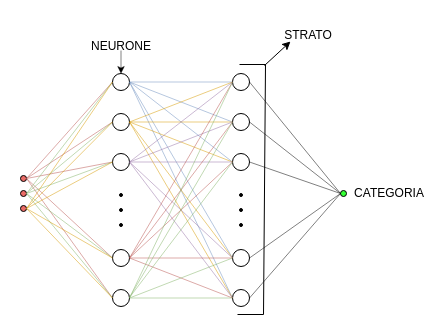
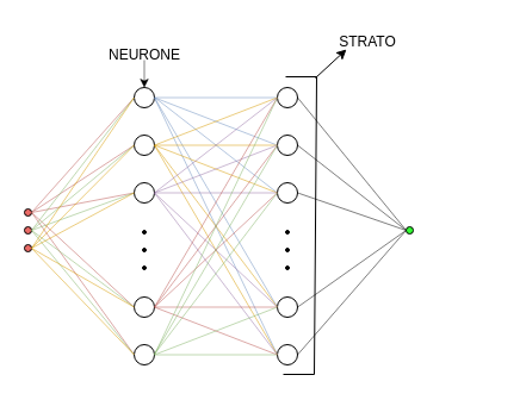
  <mxCell id="0" />
  <mxCell id="1" parent="0" />
  <mxCell id="2" value="" style="ellipse;whiteSpace=wrap;html=1;aspect=fixed;" vertex="1" parent="1"><mxGeometry x="112" y="73" width="17" height="17" as="geometry" /></mxCell>
  <mxCell id="3" value="" style="ellipse;whiteSpace=wrap;html=1;aspect=fixed;" vertex="1" parent="1"><mxGeometry x="112" y="113" width="17" height="17" as="geometry" /></mxCell>
  <mxCell id="4" value="" style="ellipse;whiteSpace=wrap;html=1;aspect=fixed;" vertex="1" parent="1"><mxGeometry x="112" y="153" width="17" height="17" as="geometry" /></mxCell>
  <mxCell id="5" value="" style="ellipse;whiteSpace=wrap;html=1;aspect=fixed;fillColor=#000000;" vertex="1" parent="1"><mxGeometry x="119" y="193" width="3" height="3" as="geometry" /></mxCell>
  <mxCell id="6" value="" style="ellipse;whiteSpace=wrap;html=1;aspect=fixed;" vertex="1" parent="1"><mxGeometry x="112" y="289" width="17" height="17" as="geometry" /></mxCell>
  <mxCell id="7" value="" style="ellipse;whiteSpace=wrap;html=1;aspect=fixed;" vertex="1" parent="1"><mxGeometry x="112" y="249" width="17" height="17" as="geometry" /></mxCell>
  <mxCell id="8" value="" style="ellipse;whiteSpace=wrap;html=1;aspect=fixed;fillColor=#000000;" vertex="1" parent="1"><mxGeometry x="119" y="208" width="3" height="3" as="geometry" /></mxCell>
  <mxCell id="9" value="" style="ellipse;whiteSpace=wrap;html=1;aspect=fixed;fillColor=#000000;" vertex="1" parent="1"><mxGeometry x="119" y="223" width="3" height="3" as="geometry" /></mxCell>
  <mxCell id="10" value="" style="ellipse;whiteSpace=wrap;html=1;aspect=fixed;fillColor=#EA6B66;" vertex="1" parent="1"><mxGeometry x="20" y="175" width="6" height="6" as="geometry" /></mxCell>
  <mxCell id="11" value="" style="ellipse;whiteSpace=wrap;html=1;aspect=fixed;fillColor=#EA6B66;" vertex="1" parent="1"><mxGeometry x="20" y="190" width="6" height="6" as="geometry" /></mxCell>
  <mxCell id="12" value="" style="ellipse;whiteSpace=wrap;html=1;aspect=fixed;fillColor=#EA6B66;" vertex="1" parent="1"><mxGeometry x="20" y="205" width="6" height="6" as="geometry" /></mxCell>
  <mxCell id="13" value="" style="endArrow=none;html=1;rounded=0;exitX=1;exitY=0.5;exitDx=0;exitDy=0;entryX=0;entryY=0.5;entryDx=0;entryDy=0;strokeWidth=0.5;fillColor=#f8cecc;strokeColor=#b85450;" edge="1" parent="1" source="10" target="2"><mxGeometry width="50" height="50" relative="1" as="geometry"><mxPoint x="122" y="211" as="sourcePoint" /><mxPoint x="172" y="161" as="targetPoint" /></mxGeometry></mxCell>
  <mxCell id="14" value="" style="endArrow=none;html=1;rounded=0;entryX=0;entryY=0.5;entryDx=0;entryDy=0;strokeWidth=0.5;fillColor=#f8cecc;strokeColor=#b85450;" edge="1" parent="1" target="3"><mxGeometry width="50" height="50" relative="1" as="geometry"><mxPoint x="26" y="178" as="sourcePoint" /><mxPoint x="122" y="91.5" as="targetPoint" /></mxGeometry></mxCell>
  <mxCell id="15" value="" style="endArrow=none;html=1;rounded=0;entryX=0;entryY=0.5;entryDx=0;entryDy=0;strokeWidth=0.5;fillColor=#f8cecc;strokeColor=#b85450;" edge="1" parent="1" target="4"><mxGeometry width="50" height="50" relative="1" as="geometry"><mxPoint x="26" y="178" as="sourcePoint" /><mxPoint x="132" y="101.5" as="targetPoint" /></mxGeometry></mxCell>
  <mxCell id="16" value="" style="endArrow=none;html=1;rounded=0;exitX=1;exitY=0.5;exitDx=0;exitDy=0;entryX=0;entryY=0.5;entryDx=0;entryDy=0;strokeWidth=0.5;fillColor=#f8cecc;strokeColor=#b85450;" edge="1" parent="1" source="10" target="7"><mxGeometry width="50" height="50" relative="1" as="geometry"><mxPoint x="56" y="208" as="sourcePoint" /><mxPoint x="142" y="111.5" as="targetPoint" /></mxGeometry></mxCell>
  <mxCell id="17" value="" style="endArrow=none;html=1;rounded=0;exitX=1;exitY=0.5;exitDx=0;exitDy=0;entryX=0;entryY=0.5;entryDx=0;entryDy=0;strokeWidth=0.5;fillColor=#f8cecc;strokeColor=#b85450;" edge="1" parent="1" source="10" target="6"><mxGeometry width="50" height="50" relative="1" as="geometry"><mxPoint x="66" y="218" as="sourcePoint" /><mxPoint x="152" y="121.5" as="targetPoint" /></mxGeometry></mxCell>
  <mxCell id="18" value="" style="endArrow=none;html=1;rounded=0;exitX=1;exitY=0.5;exitDx=0;exitDy=0;entryX=0;entryY=0.5;entryDx=0;entryDy=0;strokeWidth=0.5;fillColor=#d5e8d4;strokeColor=#82b366;" edge="1" parent="1" source="11" target="2"><mxGeometry width="50" height="50" relative="1" as="geometry"><mxPoint x="76" y="228" as="sourcePoint" /><mxPoint x="162" y="131.5" as="targetPoint" /></mxGeometry></mxCell>
  <mxCell id="19" value="" style="endArrow=none;html=1;rounded=0;exitX=1;exitY=0.5;exitDx=0;exitDy=0;entryX=0;entryY=0.5;entryDx=0;entryDy=0;strokeWidth=0.5;fillColor=#d5e8d4;strokeColor=#82b366;" edge="1" parent="1" source="11" target="3"><mxGeometry width="50" height="50" relative="1" as="geometry"><mxPoint x="86" y="238" as="sourcePoint" /><mxPoint x="172" y="141.5" as="targetPoint" /></mxGeometry></mxCell>
  <mxCell id="20" value="" style="endArrow=none;html=1;rounded=0;entryX=0;entryY=0.5;entryDx=0;entryDy=0;strokeWidth=0.5;fillColor=#d5e8d4;strokeColor=#82b366;" edge="1" parent="1" target="4"><mxGeometry width="50" height="50" relative="1" as="geometry"><mxPoint x="26" y="193" as="sourcePoint" /><mxPoint x="182" y="151.5" as="targetPoint" /></mxGeometry></mxCell>
  <mxCell id="21" value="" style="endArrow=none;html=1;rounded=0;exitX=1;exitY=0.5;exitDx=0;exitDy=0;entryX=0;entryY=0.5;entryDx=0;entryDy=0;strokeWidth=0.5;fillColor=#d5e8d4;strokeColor=#82b366;" edge="1" parent="1" source="11" target="7"><mxGeometry width="50" height="50" relative="1" as="geometry"><mxPoint x="106" y="258" as="sourcePoint" /><mxPoint x="192" y="161.5" as="targetPoint" /></mxGeometry></mxCell>
  <mxCell id="22" value="" style="endArrow=none;html=1;rounded=0;exitX=1;exitY=0.5;exitDx=0;exitDy=0;strokeWidth=0.5;entryX=0;entryY=0.5;entryDx=0;entryDy=0;fillColor=#d5e8d4;strokeColor=#82b366;" edge="1" parent="1" source="11" target="6"><mxGeometry width="50" height="50" relative="1" as="geometry"><mxPoint x="116" y="268" as="sourcePoint" /><mxPoint x="112" y="267" as="targetPoint" /></mxGeometry></mxCell>
  <mxCell id="23" value="" style="endArrow=none;html=1;rounded=0;exitX=1;exitY=0.5;exitDx=0;exitDy=0;strokeWidth=0.5;entryX=0;entryY=0.5;entryDx=0;entryDy=0;fillColor=#ffe6cc;strokeColor=#d79b00;" edge="1" parent="1" source="12" target="2"><mxGeometry width="50" height="50" relative="1" as="geometry"><mxPoint x="126" y="278" as="sourcePoint" /><mxPoint x="212" y="181.5" as="targetPoint" /></mxGeometry></mxCell>
  <mxCell id="24" value="" style="endArrow=none;html=1;rounded=0;exitX=1;exitY=0.5;exitDx=0;exitDy=0;entryX=0;entryY=0.5;entryDx=0;entryDy=0;strokeWidth=0.5;fillColor=#ffe6cc;strokeColor=#d79b00;" edge="1" parent="1" source="12" target="3"><mxGeometry width="50" height="50" relative="1" as="geometry"><mxPoint x="136" y="288" as="sourcePoint" /><mxPoint x="222" y="191.5" as="targetPoint" /></mxGeometry></mxCell>
  <mxCell id="25" value="" style="endArrow=none;html=1;rounded=0;exitX=1;exitY=0.5;exitDx=0;exitDy=0;entryX=0;entryY=0.5;entryDx=0;entryDy=0;strokeWidth=0.5;fillColor=#ffe6cc;strokeColor=#d79b00;" edge="1" parent="1" source="12" target="4"><mxGeometry width="50" height="50" relative="1" as="geometry"><mxPoint x="146" y="298" as="sourcePoint" /><mxPoint x="232" y="201.5" as="targetPoint" /></mxGeometry></mxCell>
  <mxCell id="26" value="" style="endArrow=none;html=1;rounded=0;exitX=1;exitY=0.5;exitDx=0;exitDy=0;entryX=0;entryY=0.5;entryDx=0;entryDy=0;strokeWidth=0.5;fillColor=#ffe6cc;strokeColor=#d79b00;" edge="1" parent="1" source="12" target="7"><mxGeometry width="50" height="50" relative="1" as="geometry"><mxPoint x="156" y="308" as="sourcePoint" /><mxPoint x="242" y="211.5" as="targetPoint" /></mxGeometry></mxCell>
  <mxCell id="27" value="" style="endArrow=none;html=1;rounded=0;exitX=1;exitY=0.5;exitDx=0;exitDy=0;entryX=0;entryY=0.5;entryDx=0;entryDy=0;strokeWidth=0.5;fillColor=#ffe6cc;strokeColor=#d79b00;" edge="1" parent="1" source="12" target="6"><mxGeometry width="50" height="50" relative="1" as="geometry"><mxPoint x="166" y="318" as="sourcePoint" /><mxPoint x="252" y="221.5" as="targetPoint" /></mxGeometry></mxCell>
  <mxCell id="28" value="" style="ellipse;whiteSpace=wrap;html=1;aspect=fixed;" vertex="1" parent="1"><mxGeometry x="232" y="73" width="17" height="17" as="geometry" /></mxCell>
  <mxCell id="29" value="" style="ellipse;whiteSpace=wrap;html=1;aspect=fixed;" vertex="1" parent="1"><mxGeometry x="232" y="113" width="17" height="17" as="geometry" /></mxCell>
  <mxCell id="30" value="" style="ellipse;whiteSpace=wrap;html=1;aspect=fixed;" vertex="1" parent="1"><mxGeometry x="232" y="153" width="17" height="17" as="geometry" /></mxCell>
  <mxCell id="31" value="" style="ellipse;whiteSpace=wrap;html=1;aspect=fixed;fillColor=#000000;" vertex="1" parent="1"><mxGeometry x="239" y="193" width="3" height="3" as="geometry" /></mxCell>
  <mxCell id="32" value="" style="ellipse;whiteSpace=wrap;html=1;aspect=fixed;" vertex="1" parent="1"><mxGeometry x="232" y="289" width="17" height="17" as="geometry" /></mxCell>
  <mxCell id="33" value="" style="ellipse;whiteSpace=wrap;html=1;aspect=fixed;" vertex="1" parent="1"><mxGeometry x="232" y="249" width="17" height="17" as="geometry" /></mxCell>
  <mxCell id="34" value="" style="ellipse;whiteSpace=wrap;html=1;aspect=fixed;fillColor=#000000;" vertex="1" parent="1"><mxGeometry x="239" y="208" width="3" height="3" as="geometry" /></mxCell>
  <mxCell id="35" value="" style="ellipse;whiteSpace=wrap;html=1;aspect=fixed;fillColor=#000000;" vertex="1" parent="1"><mxGeometry x="239" y="223" width="3" height="3" as="geometry" /></mxCell>
  <mxCell id="36" value="" style="ellipse;whiteSpace=wrap;html=1;aspect=fixed;fillColor=#33FF33;" vertex="1" parent="1"><mxGeometry x="340" y="190" width="6" height="6" as="geometry" /></mxCell>
  <mxCell id="37" value="" style="endArrow=none;html=1;rounded=0;exitX=1;exitY=0.5;exitDx=0;exitDy=0;strokeWidth=0.5;entryX=0;entryY=0.5;entryDx=0;entryDy=0;fillColor=#ffe6cc;strokeColor=#000000;" edge="1" parent="1" source="28" target="36"><mxGeometry width="50" height="50" relative="1" as="geometry"><mxPoint x="265" y="205" as="sourcePoint" /><mxPoint x="351" y="78.5" as="targetPoint" /></mxGeometry></mxCell>
  <mxCell id="38" value="" style="endArrow=none;html=1;rounded=0;exitX=1;exitY=0.5;exitDx=0;exitDy=0;strokeWidth=0.5;fillColor=#ffe6cc;strokeColor=#000000;" edge="1" parent="1" source="29"><mxGeometry width="50" height="50" relative="1" as="geometry"><mxPoint x="259" y="91.5" as="sourcePoint" /><mxPoint x="340" y="193" as="targetPoint" /></mxGeometry></mxCell>
  <mxCell id="39" value="" style="endArrow=none;html=1;rounded=0;exitX=1;exitY=0.5;exitDx=0;exitDy=0;strokeWidth=0.5;entryX=0;entryY=0.5;entryDx=0;entryDy=0;fillColor=#ffe6cc;strokeColor=#000000;" edge="1" parent="1" source="30" target="36"><mxGeometry width="50" height="50" relative="1" as="geometry"><mxPoint x="269" y="101.5" as="sourcePoint" /><mxPoint x="360" y="213" as="targetPoint" /></mxGeometry></mxCell>
  <mxCell id="40" value="" style="endArrow=none;html=1;rounded=0;exitX=1;exitY=0.5;exitDx=0;exitDy=0;strokeWidth=0.5;entryX=0;entryY=0.5;entryDx=0;entryDy=0;fillColor=#ffe6cc;strokeColor=#000000;" edge="1" parent="1" source="33" target="36"><mxGeometry width="50" height="50" relative="1" as="geometry"><mxPoint x="279" y="111.5" as="sourcePoint" /><mxPoint x="370" y="223" as="targetPoint" /></mxGeometry></mxCell>
  <mxCell id="41" value="" style="endArrow=none;html=1;rounded=0;exitX=1;exitY=0.5;exitDx=0;exitDy=0;strokeWidth=0.5;entryX=0;entryY=0.5;entryDx=0;entryDy=0;fillColor=#ffe6cc;strokeColor=#000000;" edge="1" parent="1" source="32" target="36"><mxGeometry width="50" height="50" relative="1" as="geometry"><mxPoint x="289" y="121.5" as="sourcePoint" /><mxPoint x="380" y="233" as="targetPoint" /></mxGeometry></mxCell>
  <mxCell id="42" value="" style="endArrow=none;html=1;rounded=0;strokeColor=#6c8ebf;strokeWidth=0.5;exitX=1;exitY=0.5;exitDx=0;exitDy=0;entryX=0;entryY=0.5;entryDx=0;entryDy=0;fillColor=#dae8fc;" edge="1" parent="1" source="2" target="28"><mxGeometry width="50" height="50" relative="1" as="geometry"><mxPoint x="184" y="144" as="sourcePoint" /><mxPoint x="234" y="94" as="targetPoint" /></mxGeometry></mxCell>
  <mxCell id="43" value="" style="endArrow=none;html=1;rounded=0;strokeColor=#6c8ebf;strokeWidth=0.5;exitX=1;exitY=0.5;exitDx=0;exitDy=0;entryX=0;entryY=0.5;entryDx=0;entryDy=0;fillColor=#dae8fc;" edge="1" parent="1" source="2" target="29"><mxGeometry width="50" height="50" relative="1" as="geometry"><mxPoint x="139" y="91.5" as="sourcePoint" /><mxPoint x="242" y="91.5" as="targetPoint" /></mxGeometry></mxCell>
  <mxCell id="44" value="" style="endArrow=none;html=1;rounded=0;strokeColor=#6c8ebf;strokeWidth=0.5;entryX=0;entryY=0.5;entryDx=0;entryDy=0;fillColor=#dae8fc;" edge="1" parent="1" target="30"><mxGeometry width="50" height="50" relative="1" as="geometry"><mxPoint x="130" y="82" as="sourcePoint" /><mxPoint x="252" y="101.5" as="targetPoint" /></mxGeometry></mxCell>
  <mxCell id="45" value="" style="endArrow=none;html=1;rounded=0;strokeColor=#6c8ebf;strokeWidth=0.5;exitX=1;exitY=0.5;exitDx=0;exitDy=0;entryX=0;entryY=0.5;entryDx=0;entryDy=0;fillColor=#dae8fc;" edge="1" parent="1" source="2" target="33"><mxGeometry width="50" height="50" relative="1" as="geometry"><mxPoint x="159" y="111.5" as="sourcePoint" /><mxPoint x="262" y="111.5" as="targetPoint" /></mxGeometry></mxCell>
  <mxCell id="46" value="" style="endArrow=none;html=1;rounded=0;strokeColor=#6c8ebf;strokeWidth=0.5;exitX=1;exitY=0.5;exitDx=0;exitDy=0;entryX=0;entryY=0.5;entryDx=0;entryDy=0;fillColor=#dae8fc;" edge="1" parent="1" source="2" target="32"><mxGeometry width="50" height="50" relative="1" as="geometry"><mxPoint x="169" y="121.5" as="sourcePoint" /><mxPoint x="272" y="121.5" as="targetPoint" /></mxGeometry></mxCell>
  <mxCell id="47" value="" style="endArrow=none;html=1;rounded=0;strokeColor=#d79b00;strokeWidth=0.5;exitX=1;exitY=0.5;exitDx=0;exitDy=0;entryX=0;entryY=0.5;entryDx=0;entryDy=0;fillColor=#ffe6cc;" edge="1" parent="1" source="3" target="28"><mxGeometry width="50" height="50" relative="1" as="geometry"><mxPoint x="179" y="131.5" as="sourcePoint" /><mxPoint x="282" y="131.5" as="targetPoint" /></mxGeometry></mxCell>
  <mxCell id="48" value="" style="endArrow=none;html=1;rounded=0;strokeColor=#d79b00;strokeWidth=0.5;exitX=1;exitY=0.5;exitDx=0;exitDy=0;entryX=0;entryY=0.5;entryDx=0;entryDy=0;fillColor=#ffe6cc;" edge="1" parent="1" source="3" target="29"><mxGeometry width="50" height="50" relative="1" as="geometry"><mxPoint x="189" y="141.5" as="sourcePoint" /><mxPoint x="292" y="141.5" as="targetPoint" /></mxGeometry></mxCell>
  <mxCell id="49" value="" style="endArrow=none;html=1;rounded=0;strokeColor=#d79b00;strokeWidth=0.5;exitX=1;exitY=0.5;exitDx=0;exitDy=0;entryX=0;entryY=0.5;entryDx=0;entryDy=0;fillColor=#ffe6cc;" edge="1" parent="1" source="3" target="30"><mxGeometry width="50" height="50" relative="1" as="geometry"><mxPoint x="199" y="151.5" as="sourcePoint" /><mxPoint x="302" y="151.5" as="targetPoint" /></mxGeometry></mxCell>
  <mxCell id="50" value="" style="endArrow=none;html=1;rounded=0;strokeColor=#d79b00;strokeWidth=0.5;exitX=1;exitY=0.5;exitDx=0;exitDy=0;entryX=0;entryY=0.5;entryDx=0;entryDy=0;fillColor=#ffe6cc;" edge="1" parent="1" source="3" target="33"><mxGeometry width="50" height="50" relative="1" as="geometry"><mxPoint x="209" y="161.5" as="sourcePoint" /><mxPoint x="312" y="161.5" as="targetPoint" /></mxGeometry></mxCell>
  <mxCell id="51" value="" style="endArrow=none;html=1;rounded=0;strokeColor=#d79b00;strokeWidth=0.5;exitX=1;exitY=0.5;exitDx=0;exitDy=0;entryX=0;entryY=0.5;entryDx=0;entryDy=0;fillColor=#ffe6cc;" edge="1" parent="1" source="3" target="32"><mxGeometry width="50" height="50" relative="1" as="geometry"><mxPoint x="219" y="171.5" as="sourcePoint" /><mxPoint x="322" y="171.5" as="targetPoint" /></mxGeometry></mxCell>
  <mxCell id="52" value="" style="endArrow=none;html=1;rounded=0;strokeColor=#9673a6;strokeWidth=0.5;exitX=1;exitY=0.5;exitDx=0;exitDy=0;entryX=0;entryY=0.5;entryDx=0;entryDy=0;fillColor=#e1d5e7;" edge="1" parent="1" source="4" target="28"><mxGeometry width="50" height="50" relative="1" as="geometry"><mxPoint x="229" y="181.5" as="sourcePoint" /><mxPoint x="332" y="181.5" as="targetPoint" /></mxGeometry></mxCell>
  <mxCell id="53" value="" style="endArrow=none;html=1;rounded=0;strokeColor=#9673a6;strokeWidth=0.5;exitX=1;exitY=0.5;exitDx=0;exitDy=0;entryX=0;entryY=0.5;entryDx=0;entryDy=0;fillColor=#e1d5e7;" edge="1" parent="1" source="4" target="29"><mxGeometry width="50" height="50" relative="1" as="geometry"><mxPoint x="239" y="191.5" as="sourcePoint" /><mxPoint x="342" y="191.5" as="targetPoint" /></mxGeometry></mxCell>
  <mxCell id="54" value="" style="endArrow=none;html=1;rounded=0;strokeColor=#9673a6;strokeWidth=0.5;entryX=0;entryY=0.5;entryDx=0;entryDy=0;exitX=1;exitY=0.5;exitDx=0;exitDy=0;fillColor=#e1d5e7;" edge="1" parent="1" source="4" target="30"><mxGeometry width="50" height="50" relative="1" as="geometry"><mxPoint x="245" y="198" as="sourcePoint" /><mxPoint x="352" y="201.5" as="targetPoint" /></mxGeometry></mxCell>
  <mxCell id="55" value="" style="endArrow=none;html=1;rounded=0;strokeColor=#9673a6;strokeWidth=0.5;exitX=1;exitY=0.5;exitDx=0;exitDy=0;entryX=0;entryY=0.5;entryDx=0;entryDy=0;fillColor=#e1d5e7;" edge="1" parent="1" source="4" target="33"><mxGeometry width="50" height="50" relative="1" as="geometry"><mxPoint x="259" y="211.5" as="sourcePoint" /><mxPoint x="362" y="211.5" as="targetPoint" /></mxGeometry></mxCell>
  <mxCell id="56" value="" style="endArrow=none;html=1;rounded=0;strokeColor=#9673a6;strokeWidth=0.5;exitX=1;exitY=0.5;exitDx=0;exitDy=0;entryX=0;entryY=0.5;entryDx=0;entryDy=0;fillColor=#e1d5e7;" edge="1" parent="1" source="4" target="32"><mxGeometry width="50" height="50" relative="1" as="geometry"><mxPoint x="269" y="221.5" as="sourcePoint" /><mxPoint x="372" y="221.5" as="targetPoint" /></mxGeometry></mxCell>
  <mxCell id="57" value="" style="endArrow=none;html=1;rounded=0;strokeColor=#b85450;strokeWidth=0.5;exitX=1;exitY=0.5;exitDx=0;exitDy=0;entryX=0;entryY=0.5;entryDx=0;entryDy=0;fillColor=#f8cecc;" edge="1" parent="1" source="7" target="28"><mxGeometry width="50" height="50" relative="1" as="geometry"><mxPoint x="279" y="231.5" as="sourcePoint" /><mxPoint x="382" y="231.5" as="targetPoint" /></mxGeometry></mxCell>
  <mxCell id="58" value="" style="endArrow=none;html=1;rounded=0;strokeColor=#b85450;strokeWidth=0.5;exitX=1;exitY=0.5;exitDx=0;exitDy=0;entryX=0;entryY=0.5;entryDx=0;entryDy=0;fillColor=#f8cecc;" edge="1" parent="1" source="7" target="29"><mxGeometry width="50" height="50" relative="1" as="geometry"><mxPoint x="289" y="241.5" as="sourcePoint" /><mxPoint x="392" y="241.5" as="targetPoint" /></mxGeometry></mxCell>
  <mxCell id="59" value="" style="endArrow=none;html=1;rounded=0;strokeColor=#b85450;strokeWidth=0.5;exitX=1;exitY=0.5;exitDx=0;exitDy=0;entryX=0;entryY=0.5;entryDx=0;entryDy=0;fillColor=#f8cecc;" edge="1" parent="1" source="7" target="30"><mxGeometry width="50" height="50" relative="1" as="geometry"><mxPoint x="299" y="251.5" as="sourcePoint" /><mxPoint x="402" y="251.5" as="targetPoint" /></mxGeometry></mxCell>
  <mxCell id="60" value="" style="endArrow=none;html=1;rounded=0;strokeColor=#b85450;strokeWidth=0.5;exitX=1;exitY=0.5;exitDx=0;exitDy=0;entryX=0;entryY=0.5;entryDx=0;entryDy=0;fillColor=#f8cecc;" edge="1" parent="1" source="7" target="33"><mxGeometry width="50" height="50" relative="1" as="geometry"><mxPoint x="309" y="261.5" as="sourcePoint" /><mxPoint x="412" y="261.5" as="targetPoint" /></mxGeometry></mxCell>
  <mxCell id="61" value="" style="endArrow=none;html=1;rounded=0;strokeColor=#b85450;strokeWidth=0.5;exitX=1;exitY=0.5;exitDx=0;exitDy=0;entryX=0;entryY=0.5;entryDx=0;entryDy=0;fillColor=#f8cecc;" edge="1" parent="1" source="7" target="32"><mxGeometry width="50" height="50" relative="1" as="geometry"><mxPoint x="319" y="271.5" as="sourcePoint" /><mxPoint x="422" y="271.5" as="targetPoint" /></mxGeometry></mxCell>
  <mxCell id="62" value="" style="endArrow=none;html=1;rounded=0;strokeColor=#82b366;strokeWidth=0.5;exitX=1;exitY=0.5;exitDx=0;exitDy=0;entryX=0;entryY=0.5;entryDx=0;entryDy=0;fillColor=#d5e8d4;" edge="1" parent="1" source="6" target="28"><mxGeometry width="50" height="50" relative="1" as="geometry"><mxPoint x="329" y="281.5" as="sourcePoint" /><mxPoint x="432" y="281.5" as="targetPoint" /></mxGeometry></mxCell>
  <mxCell id="63" value="" style="endArrow=none;html=1;rounded=0;strokeColor=#82b366;strokeWidth=0.5;entryX=0;entryY=0.5;entryDx=0;entryDy=0;fillColor=#d5e8d4;" edge="1" parent="1" target="29"><mxGeometry width="50" height="50" relative="1" as="geometry"><mxPoint x="129" y="297" as="sourcePoint" /><mxPoint x="442" y="291.5" as="targetPoint" /></mxGeometry></mxCell>
  <mxCell id="64" value="" style="endArrow=none;html=1;rounded=0;strokeColor=#82b366;strokeWidth=0.5;entryX=0;entryY=0.5;entryDx=0;entryDy=0;fillColor=#d5e8d4;" edge="1" parent="1" target="30"><mxGeometry width="50" height="50" relative="1" as="geometry"><mxPoint x="129" y="297" as="sourcePoint" /><mxPoint x="233" y="162" as="targetPoint" /></mxGeometry></mxCell>
  <mxCell id="65" value="" style="endArrow=none;html=1;rounded=0;strokeColor=#82b366;strokeWidth=0.5;exitX=1;exitY=0.5;exitDx=0;exitDy=0;entryX=0;entryY=0.5;entryDx=0;entryDy=0;fillColor=#d5e8d4;" edge="1" parent="1" source="6" target="33"><mxGeometry width="50" height="50" relative="1" as="geometry"><mxPoint x="359" y="311.5" as="sourcePoint" /><mxPoint x="462" y="311.5" as="targetPoint" /></mxGeometry></mxCell>
  <mxCell id="66" value="" style="endArrow=none;html=1;rounded=0;strokeColor=#82b366;strokeWidth=0.5;exitX=1;exitY=0.5;exitDx=0;exitDy=0;entryX=0;entryY=0.5;entryDx=0;entryDy=0;fillColor=#d5e8d4;" edge="1" parent="1" source="6" target="32"><mxGeometry width="50" height="50" relative="1" as="geometry"><mxPoint x="369" y="321.5" as="sourcePoint" /><mxPoint x="472" y="321.5" as="targetPoint" /></mxGeometry></mxCell>
- <mxCell id="67" value="CATEGORIA" style="text;html=1;strokeColor=none;fillColor=none;align=center;verticalAlign=middle;whiteSpace=wrap;rounded=0;" vertex="1" parent="1"><mxGeometry x="359" y="178" width="60" height="30" as="geometry" /></mxCell>
  <mxCell id="68" style="edgeStyle=orthogonalEdgeStyle;rounded=0;orthogonalLoop=1;jettySize=auto;html=1;exitX=0.5;exitY=1;exitDx=0;exitDy=0;entryX=0.5;entryY=0;entryDx=0;entryDy=0;strokeColor=#000000;strokeWidth=0.5;" edge="1" parent="1" source="69" target="2"><mxGeometry relative="1" as="geometry" /></mxCell>
  <mxCell id="69" value="NEURONE" style="text;html=1;strokeColor=none;fillColor=none;align=center;verticalAlign=middle;whiteSpace=wrap;rounded=0;" vertex="1" parent="1"><mxGeometry x="90.5" y="41" width="60" height="9" as="geometry" /></mxCell>
  <mxCell id="70" style="edgeStyle=orthogonalEdgeStyle;rounded=0;orthogonalLoop=1;jettySize=auto;html=1;exitX=0.5;exitY=1;exitDx=0;exitDy=0;strokeColor=#000000;strokeWidth=0.5;" edge="1" parent="1" source="69" target="69"><mxGeometry relative="1" as="geometry" /></mxCell>
  <mxCell id="71" value="" style="endArrow=none;html=1;rounded=0;strokeColor=#000000;strokeWidth=1;" edge="1" parent="1"><mxGeometry width="50" height="50" relative="1" as="geometry"><mxPoint x="265" y="64" as="sourcePoint" /><mxPoint x="239" y="64" as="targetPoint" /></mxGeometry></mxCell>
  <mxCell id="72" value="" style="endArrow=none;html=1;rounded=0;strokeColor=#000000;strokeWidth=1;" edge="1" parent="1"><mxGeometry width="50" height="50" relative="1" as="geometry"><mxPoint x="265" y="64" as="sourcePoint" /><mxPoint x="263" y="314" as="targetPoint" /></mxGeometry></mxCell>
  <mxCell id="73" value="" style="endArrow=none;html=1;rounded=0;strokeColor=#000000;strokeWidth=1;" edge="1" parent="1"><mxGeometry width="50" height="50" relative="1" as="geometry"><mxPoint x="263" y="314" as="sourcePoint" /><mxPoint x="237" y="314" as="targetPoint" /></mxGeometry></mxCell>
  <mxCell id="74" value="" style="endArrow=classic;html=1;rounded=0;strokeColor=#000000;strokeWidth=1;" edge="1" parent="1"><mxGeometry width="50" height="50" relative="1" as="geometry"><mxPoint x="264" y="65" as="sourcePoint" /><mxPoint x="290" y="41" as="targetPoint" /></mxGeometry></mxCell>
  <mxCell id="75" value="STRATO" style="text;html=1;strokeColor=none;fillColor=none;align=center;verticalAlign=middle;whiteSpace=wrap;rounded=0;" vertex="1" parent="1"><mxGeometry x="278" y="20" width="60" height="30" as="geometry" /></mxCell>
